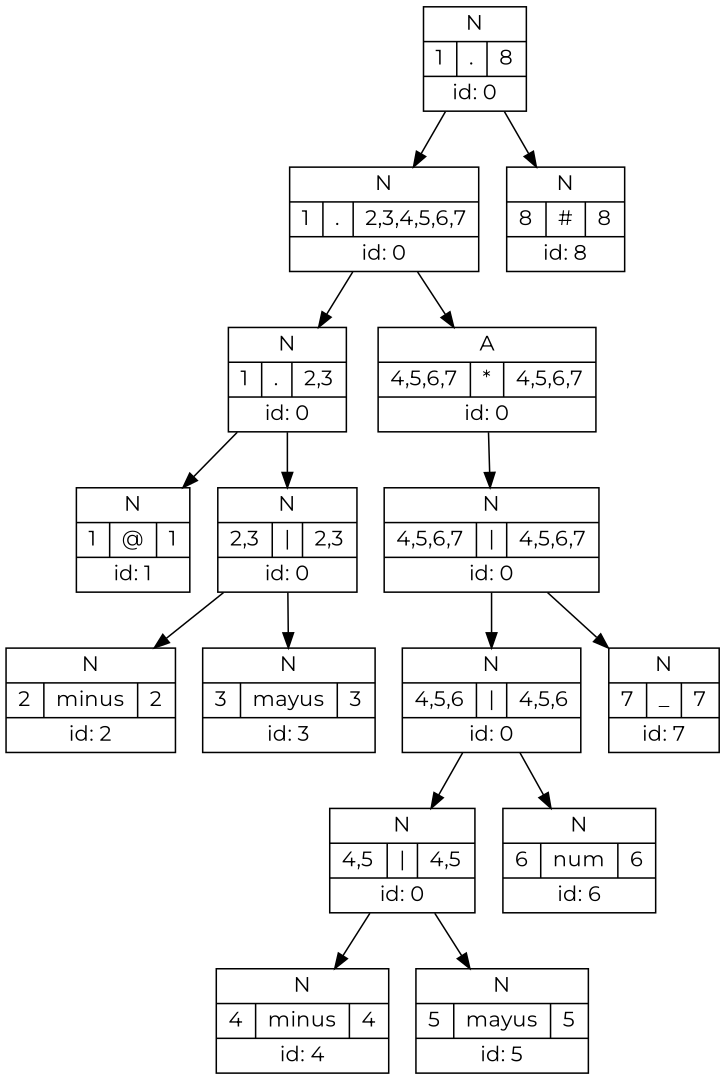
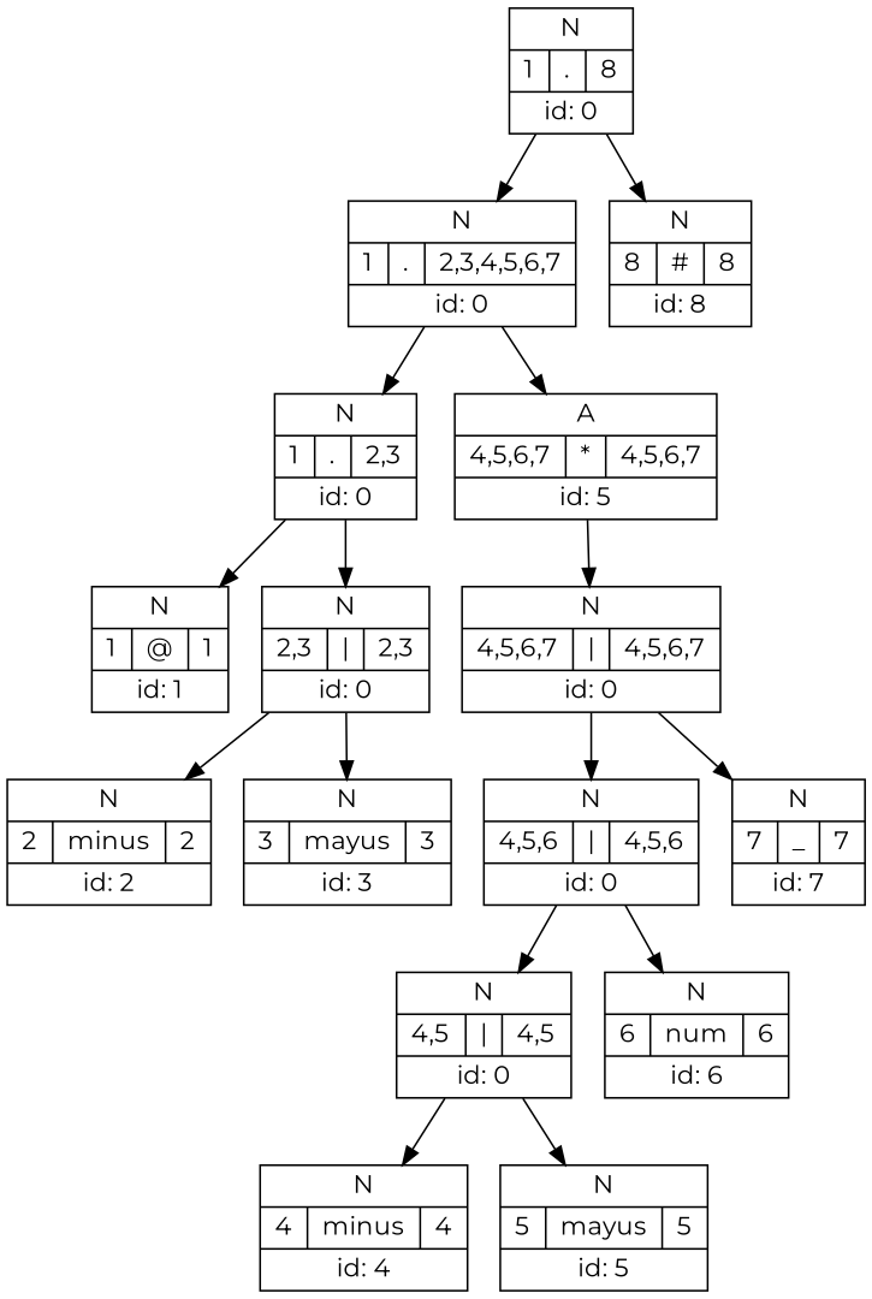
  digraph {
    concentrate=true
    rankdir=UD
    fontname=Montserrat
    node [shape=record fontname=Montserrat]
    edge [fontname=Montserrat]
    n1 [label=" { N |{1|.|8}| id: 0} "]
    n2 [label=" { N |{1|.|2,3,4,5,6,7}| id: 0} "]
    n3 [label=" { N |{8|#|8}| id: 8} "]
    n4 [label=" { N |{1|.|2,3}| id: 0} "]
-   n5 [label=" { A |{4,5,6,7|*|4,5,6,7}| id: 0} "]
+   n5 [label=" { A |{4,5,6,7|*|4,5,6,7}| id: 5} "]
    n6 [label=" { N |{1|@|1}| id: 1} "]
    n7 [label=" { N |{2,3|\||2,3}| id: 0} "]
    n8 [label=" { N |{2|{minus}|2}| id: 2} "]
    n9 [label=" { N |{3|{mayus}|3}| id: 3} "]
    n10 [label=" { N |{4,5,6,7|\||4,5,6,7}| id: 0} "]
    n11 [label=" { N |{4,5,6|\||4,5,6}| id: 0} "]
    n12 [label=" { N |{7|_|7}| id: 7} "]
    n13 [label=" { N |{4,5|\||4,5}| id: 0} "]
    n14 [label=" { N |{6|{num}|6}| id: 6} "]
    n15 [label=" { N |{4|{minus}|4}| id: 4} "]
    n16 [label=" { N |{5|{mayus}|5}| id: 5} "]
    n1 -> n2
    n1 -> n3
    n2 -> n4
    n2 -> n5
    n4 -> n6
    n4 -> n7
    n5 -> n10
    n7 -> n8
    n7 -> n9
    n10 -> n11
    n10 -> n12
    n11 -> n13
    n11 -> n14
    n13 -> n15
    n13 -> n16
  }
